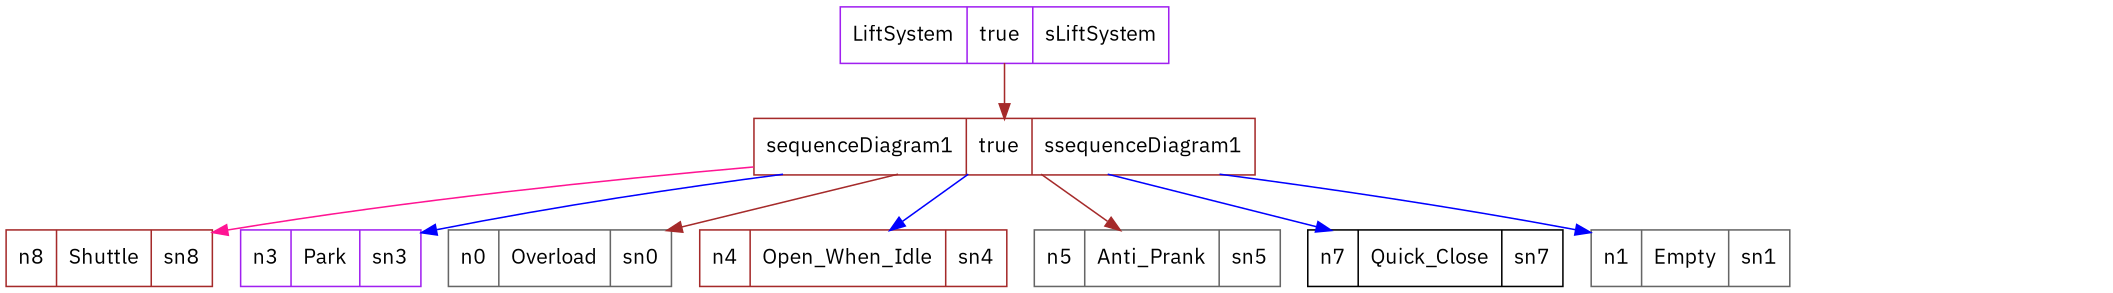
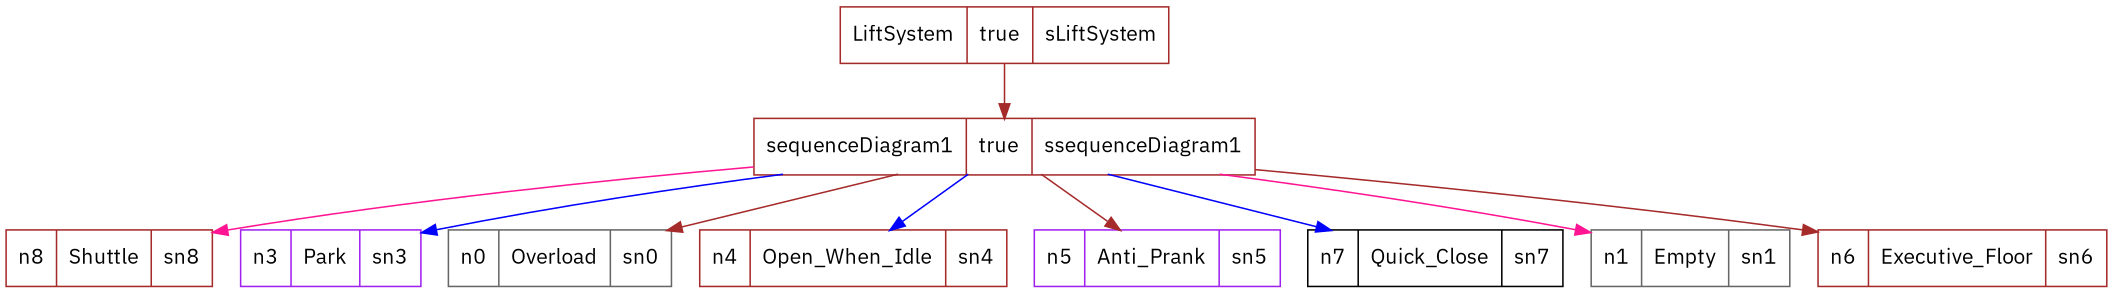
  digraph {
    fontname="IBM Plex Sans"
    node [color=brown fontname="IBM Plex Sans" shape=record]
    edge [color=brown fontname="IBM Plex Sans"]
-   n1 [color=purple label="{{LiftSystem|true|sLiftSystem}}"]
+   n1 [label="{{LiftSystem|true|sLiftSystem}}"]
    n2 [label="{{sequenceDiagram1|true|ssequenceDiagram1}}"]
    n3 [label="{{n8|Shuttle|sn8}}"]
    n4 [color=purple label="{{n3|Park|sn3}}"]
    n5 [color=gray40 label="{{n0|Overload|sn0}}"]
    n6 [label="{{n4|Open_When_Idle|sn4}}"]
-   n7 [color=gray40 label="{{n5|Anti_Prank|sn5}}"]
+   n7 [color=purple label="{{n5|Anti_Prank|sn5}}"]
    n8 [color=black label="{{n7|Quick_Close|sn7}}"]
    n9 [color=gray40 label="{{n1|Empty|sn1}}"]
+   n10 [label="{{n6|Executive_Floor|sn6}}"]
    n1 -> n2
    n2 -> n3 [color=deeppink]
    n2 -> n4 [color=blue]
    n2 -> n5
    n2 -> n6 [color=blue]
    n2 -> n7
    n2 -> n8 [color=blue]
-   n2 -> n9 [color=blue]
+   n2 -> n9 [color=deeppink]
+   n2 -> n10
  }
